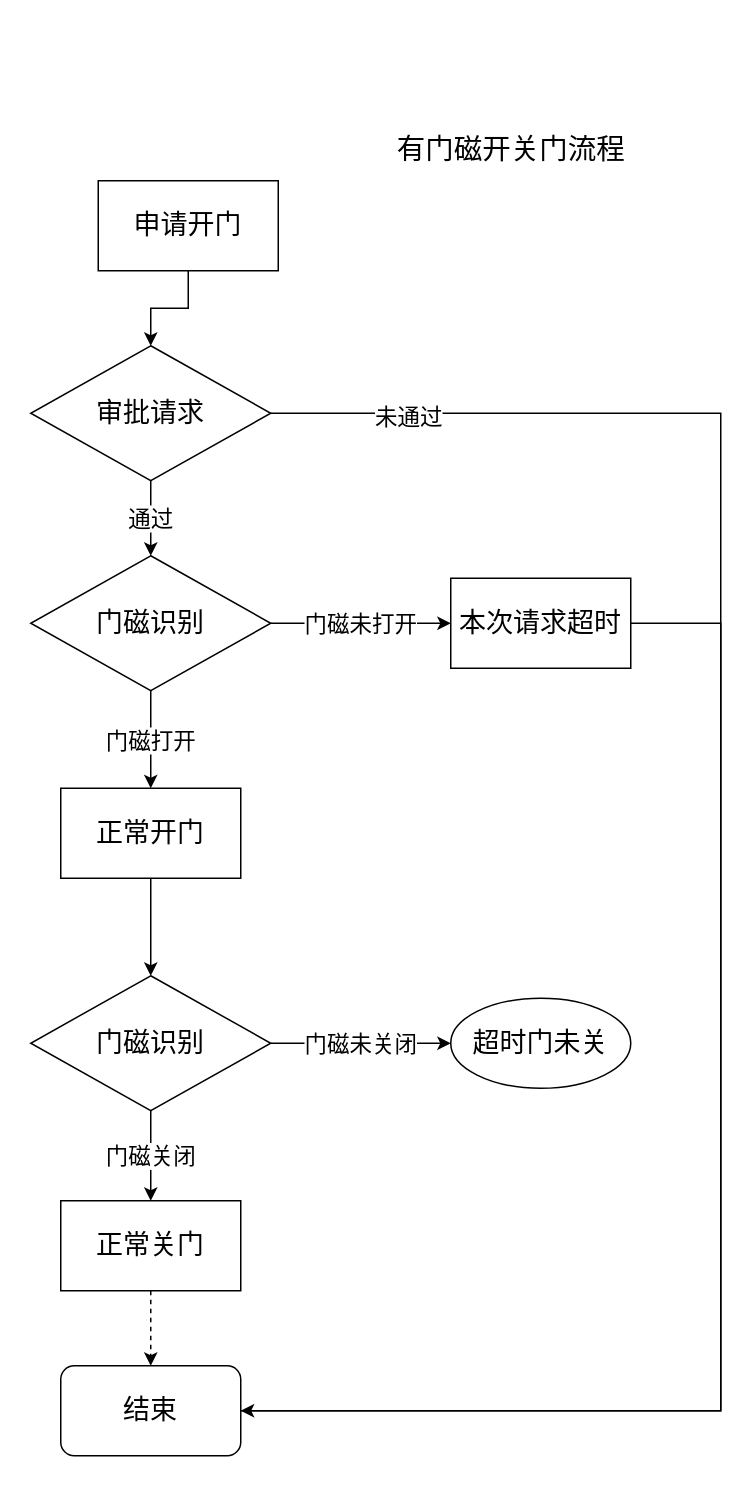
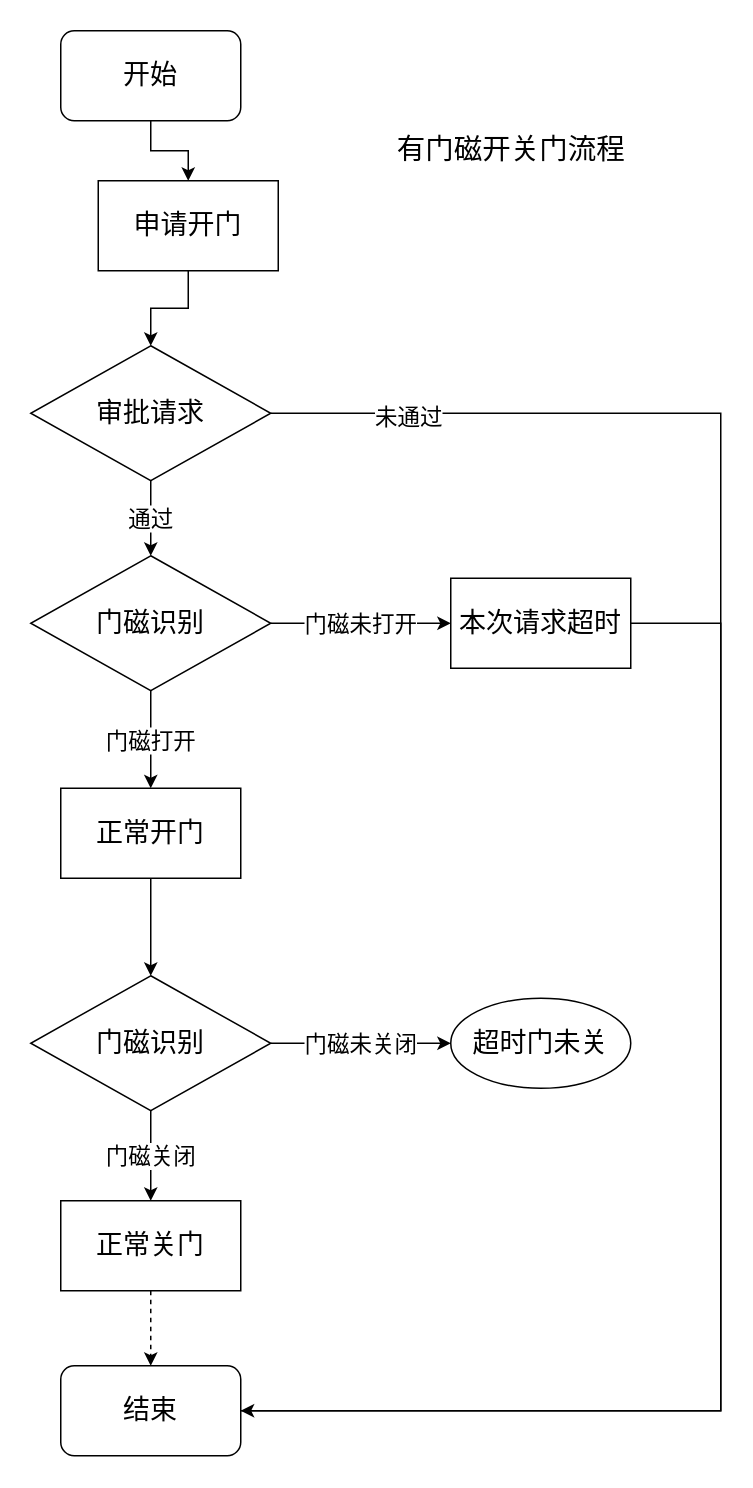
  <mxCell id="0" />
  <mxCell id="1" parent="0" />
  <mxCell id="2" value="" style="edgeStyle=orthogonalEdgeStyle;rounded=0;orthogonalLoop=1;jettySize=auto;html=1;" edge="1" parent="1" source="3" target="9"><mxGeometry relative="1" as="geometry" /></mxCell>
  <mxCell id="3" value="申请开门" style="rounded=0;whiteSpace=wrap;html=1;fontSize=18;" vertex="1" parent="1"><mxGeometry x="65" y="120" width="120" height="60" as="geometry" /></mxCell>
+ <mxCell id="4" value="" style="edgeStyle=orthogonalEdgeStyle;rounded=0;orthogonalLoop=1;jettySize=auto;html=1;" edge="1" parent="1" source="5" target="3"><mxGeometry relative="1" as="geometry" /></mxCell>
+ <mxCell id="5" value="开始" style="rounded=1;whiteSpace=wrap;html=1;fontSize=18;" vertex="1" parent="1"><mxGeometry x="40" y="20" width="120" height="60" as="geometry" /></mxCell>
  <mxCell id="6" value="&lt;font style=&quot;font-size: 15px;&quot;&gt;通过&lt;/font&gt;" style="edgeStyle=orthogonalEdgeStyle;rounded=0;orthogonalLoop=1;jettySize=auto;html=1;" edge="1" parent="1" source="9" target="15"><mxGeometry relative="1" as="geometry" /></mxCell>
  <mxCell id="7" style="edgeStyle=orthogonalEdgeStyle;rounded=0;orthogonalLoop=1;jettySize=auto;html=1;entryX=1;entryY=0.5;entryDx=0;entryDy=0;" edge="1" parent="1" source="9" target="21"><mxGeometry relative="1" as="geometry"><Array as="points"><mxPoint x="480" y="275" /><mxPoint x="480" y="940" /></Array></mxGeometry></mxCell>
  <mxCell id="8" value="未通过" style="edgeLabel;html=1;align=center;verticalAlign=middle;resizable=0;points=[];fontSize=15;" vertex="1" connectable="0" parent="7"><mxGeometry x="-0.858" y="-1" relative="1" as="geometry"><mxPoint as="offset" /></mxGeometry></mxCell>
  <mxCell id="9" value="审批请求" style="rhombus;whiteSpace=wrap;html=1;fontSize=18;" vertex="1" parent="1"><mxGeometry x="20" y="230" width="160" height="90" as="geometry" /></mxCell>
  <mxCell id="10" value="" style="edgeStyle=orthogonalEdgeStyle;rounded=0;orthogonalLoop=1;jettySize=auto;html=1;" edge="1" parent="1" source="11" target="18"><mxGeometry relative="1" as="geometry" /></mxCell>
  <mxCell id="11" value="正常开门" style="rounded=0;whiteSpace=wrap;html=1;fontSize=18;" vertex="1" parent="1"><mxGeometry x="40" y="525" width="120" height="60" as="geometry" /></mxCell>
  <mxCell id="12" value="门磁打开" style="edgeStyle=orthogonalEdgeStyle;rounded=0;orthogonalLoop=1;jettySize=auto;html=1;fontSize=15;" edge="1" parent="1" source="15" target="11"><mxGeometry relative="1" as="geometry" /></mxCell>
  <mxCell id="13" style="edgeStyle=orthogonalEdgeStyle;rounded=0;orthogonalLoop=1;jettySize=auto;html=1;entryX=1;entryY=0.5;entryDx=0;entryDy=0;exitX=1;exitY=0.5;exitDx=0;exitDy=0;endArrow=none;" edge="1" parent="1" source="23" target="21"><mxGeometry relative="1" as="geometry"><mxPoint x="420" y="410" as="sourcePoint" /><Array as="points"><mxPoint x="480" y="415" /><mxPoint x="480" y="940" /></Array></mxGeometry></mxCell>
  <mxCell id="14" value="门磁未打开" style="edgeStyle=orthogonalEdgeStyle;rounded=0;orthogonalLoop=1;jettySize=auto;html=1;fontSize=15;" edge="1" parent="1" source="15" target="23"><mxGeometry relative="1" as="geometry" /></mxCell>
  <mxCell id="15" value="门磁识别" style="rhombus;whiteSpace=wrap;html=1;fontSize=18;" vertex="1" parent="1"><mxGeometry x="20" y="370" width="160" height="90" as="geometry" /></mxCell>
  <mxCell id="16" value="&lt;font style=&quot;font-size: 15px;&quot;&gt;门磁关闭&lt;/font&gt;" style="edgeStyle=orthogonalEdgeStyle;rounded=0;orthogonalLoop=1;jettySize=auto;html=1;fontSize=15;" edge="1" parent="1" source="18" target="20"><mxGeometry relative="1" as="geometry" /></mxCell>
  <mxCell id="17" value="门磁未关闭" style="edgeStyle=orthogonalEdgeStyle;rounded=0;orthogonalLoop=1;jettySize=auto;html=1;fontSize=15;" edge="1" parent="1" source="18" target="22"><mxGeometry relative="1" as="geometry" /></mxCell>
  <mxCell id="18" value="门磁识别" style="rhombus;whiteSpace=wrap;html=1;fontSize=18;" vertex="1" parent="1"><mxGeometry x="20" y="650" width="160" height="90" as="geometry" /></mxCell>
  <mxCell id="19" value="" style="edgeStyle=orthogonalEdgeStyle;rounded=0;orthogonalLoop=1;jettySize=auto;html=1;dashed=1;" edge="1" parent="1" source="20" target="21"><mxGeometry relative="1" as="geometry" /></mxCell>
  <mxCell id="20" value="正常关门" style="rounded=0;whiteSpace=wrap;html=1;fontSize=18;" vertex="1" parent="1"><mxGeometry x="40" y="800" width="120" height="60" as="geometry" /></mxCell>
  <mxCell id="21" value="结束" style="rounded=1;whiteSpace=wrap;html=1;fontSize=18;" vertex="1" parent="1"><mxGeometry x="40" y="910" width="120" height="60" as="geometry" /></mxCell>
  <mxCell id="22" value="超时门未关" style="ellipse;whiteSpace=wrap;html=1;fontSize=18;" vertex="1" parent="1"><mxGeometry x="300" y="665" width="120" height="60" as="geometry" /></mxCell>
  <mxCell id="23" value="本次请求超时" style="rounded=0;whiteSpace=wrap;html=1;fontSize=18;" vertex="1" parent="1"><mxGeometry x="300" y="385" width="120" height="60" as="geometry" /></mxCell>
  <mxCell id="24" value="&lt;font style=&quot;font-size: 19px;&quot;&gt;有门磁开关门流程&lt;/font&gt;" style="text;html=1;align=center;verticalAlign=middle;resizable=0;points=[];autosize=1;strokeColor=none;fillColor=none;" vertex="1" parent="1"><mxGeometry x="250" y="80" width="180" height="40" as="geometry" /></mxCell>
